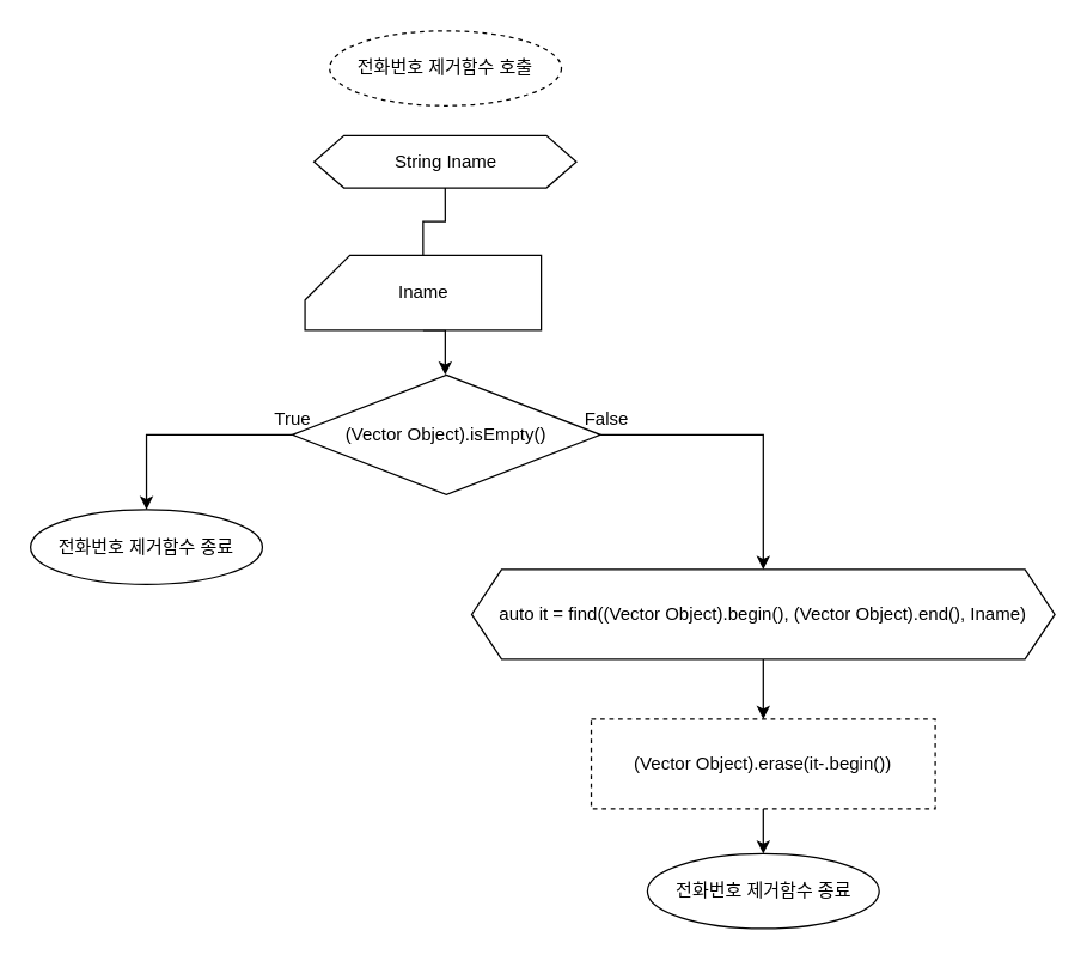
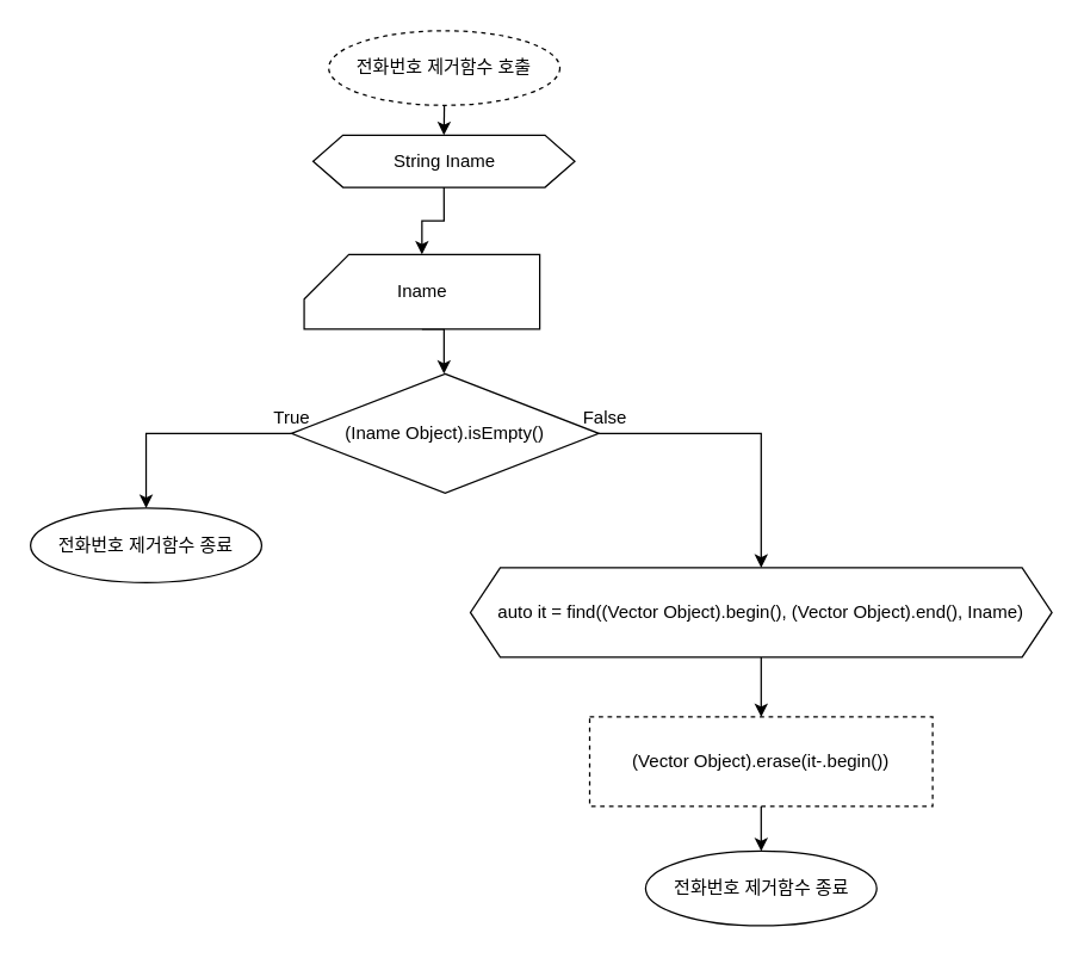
  <mxCell id="0" />
  <mxCell id="1" parent="0" />
+ <mxCell id="2" style="edgeStyle=orthogonalEdgeStyle;rounded=0;orthogonalLoop=1;jettySize=auto;html=1;exitX=0.5;exitY=1;exitDx=0;exitDy=0;entryX=0.5;entryY=0;entryDx=0;entryDy=0;" parent="1" source="3" target="5" edge="1"><mxGeometry relative="1" as="geometry" /></mxCell>
  <mxCell id="3" value="전화번호 제거함수 호출" style="ellipse;whiteSpace=wrap;html=1;dashed=1;" parent="1" vertex="1"><mxGeometry x="220" y="20" width="155" height="50" as="geometry" /></mxCell>
- <mxCell id="4" style="edgeStyle=orthogonalEdgeStyle;rounded=0;orthogonalLoop=1;jettySize=auto;html=1;exitX=0.5;exitY=1;exitDx=0;exitDy=0;entryX=0.5;entryY=0;entryDx=0;entryDy=0;entryPerimeter=0;endArrow=none;" parent="1" source="5" target="7" edge="1"><mxGeometry relative="1" as="geometry" /></mxCell>
+ <mxCell id="4" style="edgeStyle=orthogonalEdgeStyle;rounded=0;orthogonalLoop=1;jettySize=auto;html=1;exitX=0.5;exitY=1;exitDx=0;exitDy=0;entryX=0.5;entryY=0;entryDx=0;entryDy=0;entryPerimeter=0;" parent="1" source="5" target="7" edge="1"><mxGeometry relative="1" as="geometry" /></mxCell>
  <mxCell id="5" value="String Iname" style="shape=hexagon;perimeter=hexagonPerimeter2;whiteSpace=wrap;html=1;fixedSize=1;" parent="1" vertex="1"><mxGeometry x="209.5" y="90" width="175.5" height="35" as="geometry" /></mxCell>
  <mxCell id="6" style="edgeStyle=orthogonalEdgeStyle;rounded=0;orthogonalLoop=1;jettySize=auto;html=1;exitX=0.5;exitY=1;exitDx=0;exitDy=0;exitPerimeter=0;" parent="1" source="7" edge="1"><mxGeometry relative="1" as="geometry"><mxPoint x="297.286" y="250" as="targetPoint" /></mxGeometry></mxCell>
  <mxCell id="7" value="Iname" style="shape=card;whiteSpace=wrap;html=1;" parent="1" vertex="1"><mxGeometry x="203.5" y="170" width="158" height="50" as="geometry" /></mxCell>
  <mxCell id="8" style="edgeStyle=orthogonalEdgeStyle;rounded=0;orthogonalLoop=1;jettySize=auto;html=1;exitX=0.5;exitY=1;exitDx=0;exitDy=0;entryX=0.5;entryY=0;entryDx=0;entryDy=0;" parent="1" source="9" target="11" edge="1"><mxGeometry relative="1" as="geometry"><mxPoint x="510" y="450" as="targetPoint" /></mxGeometry></mxCell>
  <mxCell id="9" value="auto it = find((Vector Object).begin(), (Vector Object).end(), Iname)" style="shape=hexagon;perimeter=hexagonPerimeter2;whiteSpace=wrap;html=1;fixedSize=1;" parent="1" vertex="1"><mxGeometry x="315" y="380" width="390" height="60" as="geometry" /></mxCell>
  <mxCell id="10" value="" style="edgeStyle=orthogonalEdgeStyle;rounded=0;orthogonalLoop=1;jettySize=auto;html=1;" parent="1" source="11" target="18" edge="1"><mxGeometry relative="1" as="geometry" /></mxCell>
  <mxCell id="11" value="(Vector Object).erase(it-.begin())" style="rounded=0;whiteSpace=wrap;html=1;dashed=1;" parent="1" vertex="1"><mxGeometry x="395" y="480" width="230" height="60" as="geometry" /></mxCell>
  <mxCell id="12" style="edgeStyle=orthogonalEdgeStyle;rounded=0;orthogonalLoop=1;jettySize=auto;html=1;entryX=0.5;entryY=0;entryDx=0;entryDy=0;exitX=1;exitY=0.5;exitDx=0;exitDy=0;" parent="1" source="14" target="9" edge="1"><mxGeometry relative="1" as="geometry" /></mxCell>
  <mxCell id="13" style="edgeStyle=orthogonalEdgeStyle;rounded=0;orthogonalLoop=1;jettySize=auto;html=1;entryX=0.5;entryY=0;entryDx=0;entryDy=0;exitX=0;exitY=0.5;exitDx=0;exitDy=0;" parent="1" source="14" target="17" edge="1"><mxGeometry relative="1" as="geometry"><mxPoint x="95" y="380" as="targetPoint" /></mxGeometry></mxCell>
- <mxCell id="14" value="(Vector Object).isEmpty()" style="rhombus;whiteSpace=wrap;html=1;" parent="1" vertex="1"><mxGeometry x="195" y="250" width="206.13" height="80" as="geometry" /></mxCell>
+ <mxCell id="14" value="(Iname Object).isEmpty()" style="rhombus;whiteSpace=wrap;html=1;" parent="1" vertex="1"><mxGeometry x="195" y="250" width="206.13" height="80" as="geometry" /></mxCell>
  <mxCell id="15" value="True" style="text;html=1;align=center;verticalAlign=middle;resizable=0;points=[];autosize=1;" parent="1" vertex="1"><mxGeometry x="175" y="270" width="40" height="20" as="geometry" /></mxCell>
  <mxCell id="16" value="False" style="text;html=1;align=center;verticalAlign=middle;resizable=0;points=[];autosize=1;" parent="1" vertex="1"><mxGeometry x="385" y="270" width="40" height="20" as="geometry" /></mxCell>
  <mxCell id="17" value="전화번호 제거함수 종료" style="ellipse;whiteSpace=wrap;html=1;" parent="1" vertex="1"><mxGeometry x="20" y="340" width="155" height="50" as="geometry" /></mxCell>
  <mxCell id="18" value="전화번호 제거함수 종료" style="ellipse;whiteSpace=wrap;html=1;" parent="1" vertex="1"><mxGeometry x="432.5" y="570" width="155" height="50" as="geometry" /></mxCell>
